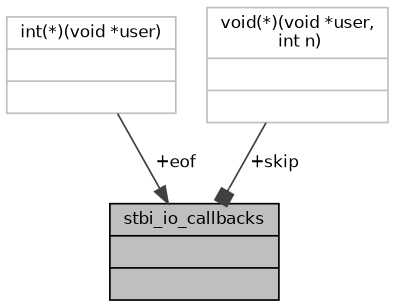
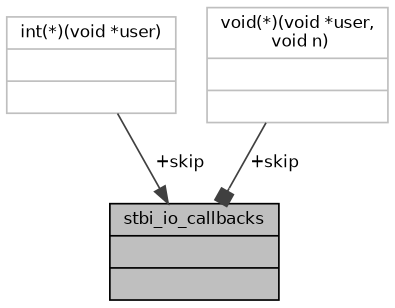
  digraph {
    node [color=grey75 fillcolor=white fontname=Helvetica fontsize=10 shape=record style=filled]
    edge [color=grey25 fontname=Helvetica fontsize=10 labelfontname=Helvetica labelfontsize=10 style=solid]
    n1 [color=black fillcolor=grey75 fontcolor=black height=0.2 label="{stbi_io_callbacks\n||}" width=0.4]
    n2 [height=0.2 label="{int(*)(void *user)\n||}" width=0.4]
-   n3 [height=0.2 label="{void(*)(void *user,\l int n)\n||}" width=0.4]
-   n2 -> n1 [arrowhead=normal label=" +eof"]
+   n3 [height=0.2 label="{void(*)(void *user,\l void n)\n||}" width=0.4]
+   n2 -> n1 [arrowhead=normal label=" +skip"]
    n3 -> n1 [arrowhead=box label=" +skip"]
  }
